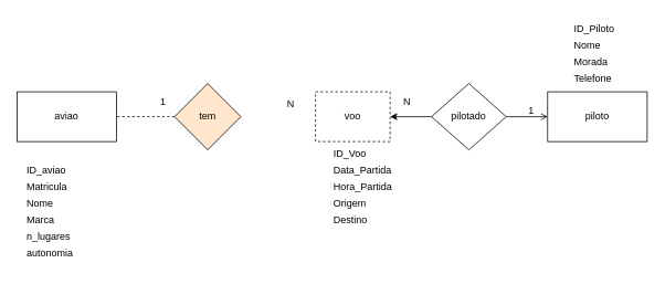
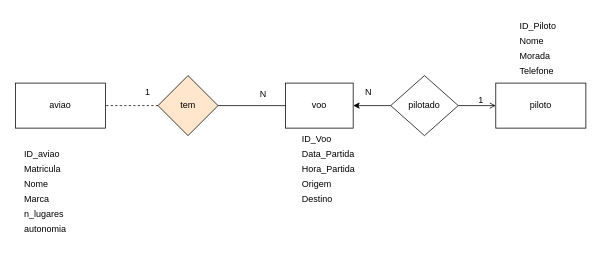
  <mxCell id="0" />
  <mxCell id="1" parent="0" />
  <mxCell id="2" value="aviao" style="rounded=0;whiteSpace=wrap;html=1;" vertex="1" parent="1"><mxGeometry x="20" y="110" width="120" height="60" as="geometry" /></mxCell>
  <mxCell id="3" value="piloto" style="rounded=0;whiteSpace=wrap;html=1;" vertex="1" parent="1"><mxGeometry x="660" y="110" width="120" height="60" as="geometry" /></mxCell>
- <mxCell id="4" value="voo" style="rounded=0;whiteSpace=wrap;html=1;dashed=1;" vertex="1" parent="1"><mxGeometry x="380" y="110" width="90" height="60" as="geometry" /></mxCell>
+ <mxCell id="4" value="voo" style="rounded=0;whiteSpace=wrap;html=1;" vertex="1" parent="1"><mxGeometry x="380" y="110" width="90" height="60" as="geometry" /></mxCell>
  <mxCell id="5" value="tem" style="rhombus;whiteSpace=wrap;html=1;fillColor=#ffe6cc;" vertex="1" parent="1"><mxGeometry x="210" y="100" width="80" height="80" as="geometry" /></mxCell>
  <mxCell id="6" value="" style="endArrow=none;html=1;rounded=0;exitX=0;exitY=0.5;exitDx=0;exitDy=0;entryX=1;entryY=0.5;entryDx=0;entryDy=0;dashed=1;" edge="1" parent="1" source="5" target="2"><mxGeometry width="50" height="50" relative="1" as="geometry"><mxPoint x="390" y="30" as="sourcePoint" /><mxPoint x="470" y="140" as="targetPoint" /></mxGeometry></mxCell>
+ <mxCell id="7" value="" style="endArrow=none;html=1;rounded=0;exitX=1;exitY=0.5;exitDx=0;exitDy=0;" edge="1" parent="1" source="5" target="4"><mxGeometry width="50" height="50" relative="1" as="geometry"><mxPoint x="390" y="140" as="sourcePoint" /><mxPoint x="240" y="140" as="targetPoint" /></mxGeometry></mxCell>
  <mxCell id="8" value="1" style="text;html=1;align=center;verticalAlign=middle;resizable=0;points=[];autosize=1;strokeColor=none;fillColor=none;" vertex="1" parent="1"><mxGeometry x="181" y="108" width="30" height="30" as="geometry" /></mxCell>
  <mxCell id="9" value="N" style="text;html=1;align=center;verticalAlign=middle;resizable=0;points=[];autosize=1;strokeColor=none;fillColor=none;" vertex="1" parent="1"><mxGeometry x="335" y="110" width="30" height="30" as="geometry" /></mxCell>
  <mxCell id="10" value="ID_aviao" style="text;html=1;align=left;verticalAlign=middle;resizable=0;points=[];autosize=1;strokeColor=none;fillColor=none;" vertex="1" parent="1"><mxGeometry x="30" y="190" width="70" height="30" as="geometry" /></mxCell>
  <mxCell id="11" value="Matricula" style="text;html=1;align=left;verticalAlign=middle;resizable=0;points=[];autosize=1;strokeColor=none;fillColor=none;" vertex="1" parent="1"><mxGeometry x="30" y="210" width="70" height="30" as="geometry" /></mxCell>
  <mxCell id="12" value="ID_Voo" style="text;html=1;align=left;verticalAlign=middle;resizable=0;points=[];autosize=1;strokeColor=none;fillColor=none;" vertex="1" parent="1"><mxGeometry x="400" y="170" width="60" height="30" as="geometry" /></mxCell>
  <mxCell id="13" value="Data_Partida" style="text;html=1;align=left;verticalAlign=middle;resizable=0;points=[];autosize=1;strokeColor=none;fillColor=none;" vertex="1" parent="1"><mxGeometry x="400" y="190" width="90" height="30" as="geometry" /></mxCell>
  <mxCell id="14" value="Hora_Partida" style="text;html=1;align=left;verticalAlign=middle;resizable=0;points=[];autosize=1;strokeColor=none;fillColor=none;" vertex="1" parent="1"><mxGeometry x="400" y="210" width="90" height="30" as="geometry" /></mxCell>
  <mxCell id="15" value="Origem" style="text;html=1;align=left;verticalAlign=middle;resizable=0;points=[];autosize=1;strokeColor=none;fillColor=none;" vertex="1" parent="1"><mxGeometry x="400" y="230" width="60" height="30" as="geometry" /></mxCell>
  <mxCell id="16" value="pilotado" style="rhombus;whiteSpace=wrap;html=1;" vertex="1" parent="1"><mxGeometry x="520" y="100" width="90" height="80" as="geometry" /></mxCell>
  <mxCell id="17" value="" style="endArrow=open;html=1;rounded=0;exitX=1;exitY=0.5;exitDx=0;exitDy=0;entryX=0;entryY=0.5;entryDx=0;entryDy=0;" edge="1" parent="1" source="16" target="3"><mxGeometry width="50" height="50" relative="1" as="geometry"><mxPoint x="610" y="30" as="sourcePoint" /><mxPoint x="640" y="140" as="targetPoint" /></mxGeometry></mxCell>
  <mxCell id="18" value="" style="endArrow=classic;html=1;rounded=0;exitX=0;exitY=0.5;exitDx=0;exitDy=0;entryX=1;entryY=0.5;entryDx=0;entryDy=0;" edge="1" parent="1" source="16" target="4"><mxGeometry width="50" height="50" relative="1" as="geometry"><mxPoint x="610" y="30" as="sourcePoint" /><mxPoint x="490" y="140" as="targetPoint" /></mxGeometry></mxCell>
  <mxCell id="19" value="Nome" style="text;html=1;align=left;verticalAlign=middle;resizable=0;points=[];autosize=1;strokeColor=none;fillColor=none;" vertex="1" parent="1"><mxGeometry x="690" y="40" width="60" height="30" as="geometry" /></mxCell>
  <mxCell id="20" value="Morada" style="text;html=1;align=left;verticalAlign=middle;resizable=0;points=[];autosize=1;strokeColor=none;fillColor=none;" vertex="1" parent="1"><mxGeometry x="690" y="60" width="60" height="30" as="geometry" /></mxCell>
  <mxCell id="21" value="ID_Piloto" style="text;html=1;align=left;verticalAlign=middle;resizable=0;points=[];autosize=1;strokeColor=none;fillColor=none;" vertex="1" parent="1"><mxGeometry x="690" y="20" width="70" height="30" as="geometry" /></mxCell>
  <mxCell id="22" value="Telefone" style="text;html=1;align=left;verticalAlign=middle;resizable=0;points=[];autosize=1;strokeColor=none;fillColor=none;" vertex="1" parent="1"><mxGeometry x="690" y="80" width="70" height="30" as="geometry" /></mxCell>
  <mxCell id="23" value="N" style="text;html=1;align=center;verticalAlign=middle;resizable=0;points=[];autosize=1;strokeColor=none;fillColor=none;" vertex="1" parent="1"><mxGeometry x="475" y="108" width="30" height="30" as="geometry" /></mxCell>
  <mxCell id="24" value="1" style="text;html=1;align=center;verticalAlign=middle;resizable=0;points=[];autosize=1;strokeColor=none;fillColor=none;" vertex="1" parent="1"><mxGeometry x="625" y="118" width="30" height="30" as="geometry" /></mxCell>
  <mxCell id="25" value="Nome" style="text;html=1;align=left;verticalAlign=middle;resizable=0;points=[];autosize=1;strokeColor=none;fillColor=none;" vertex="1" parent="1"><mxGeometry x="30" y="230" width="60" height="30" as="geometry" /></mxCell>
  <mxCell id="26" value="Marca" style="text;html=1;align=left;verticalAlign=middle;resizable=0;points=[];autosize=1;strokeColor=none;fillColor=none;" vertex="1" parent="1"><mxGeometry x="30" y="250" width="60" height="30" as="geometry" /></mxCell>
  <mxCell id="27" value="n_lugares" style="text;html=1;align=left;verticalAlign=middle;resizable=0;points=[];autosize=1;strokeColor=none;fillColor=none;" vertex="1" parent="1"><mxGeometry x="30" y="270" width="80" height="30" as="geometry" /></mxCell>
  <mxCell id="28" value="autonomia" style="text;html=1;align=left;verticalAlign=middle;resizable=0;points=[];autosize=1;strokeColor=none;fillColor=none;" vertex="1" parent="1"><mxGeometry x="30" y="290" width="80" height="30" as="geometry" /></mxCell>
  <mxCell id="29" value="Destino" style="text;html=1;align=left;verticalAlign=middle;resizable=0;points=[];autosize=1;strokeColor=none;fillColor=none;" vertex="1" parent="1"><mxGeometry x="400" y="250" width="60" height="30" as="geometry" /></mxCell>
